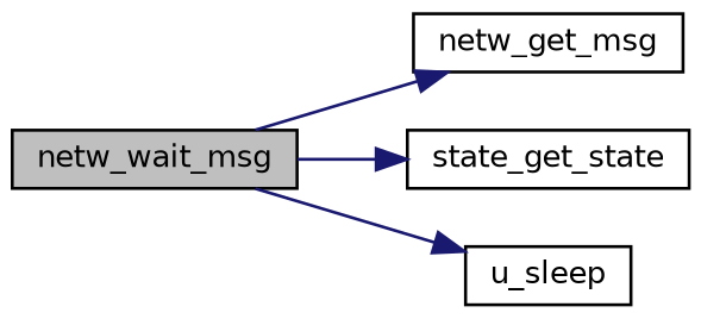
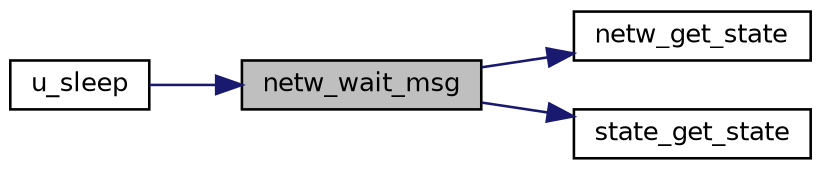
  digraph {
    rankdir=LR
    node [color=black fillcolor=white fontname=Helvetica fontsize=10 shape=record style=filled]
    edge [color=midnightblue fontname=Helvetica fontsize=10 labelfontname=Helvetica labelfontsize=10 style=solid]
    n1 [fillcolor=grey75 fontcolor=black height=0.2 label=netw_wait_msg width=0.4]
-   n2 [height=0.2 label=netw_get_msg width=0.4]
+   n2 [height=0.2 label=netw_get_state width=0.4]
    n3 [height=0.2 label=state_get_state width=0.4]
    n4 [height=0.2 label=u_sleep width=0.4]
    n1 -> n2
    n1 -> n3
-   n1 -> n4
+   n4 -> n1
  }
